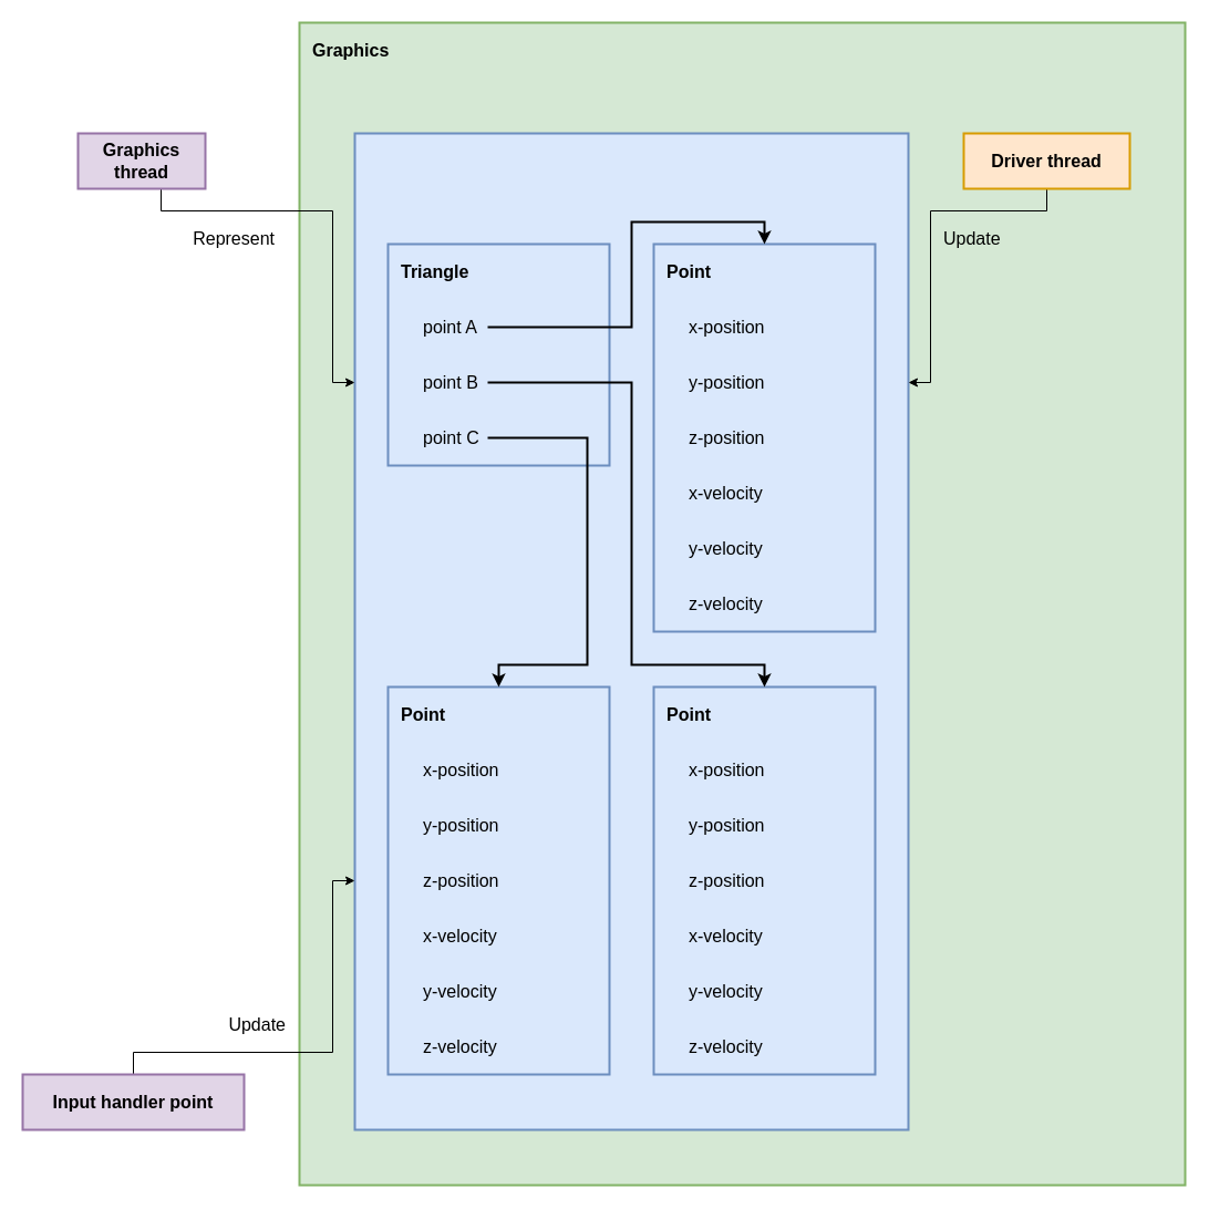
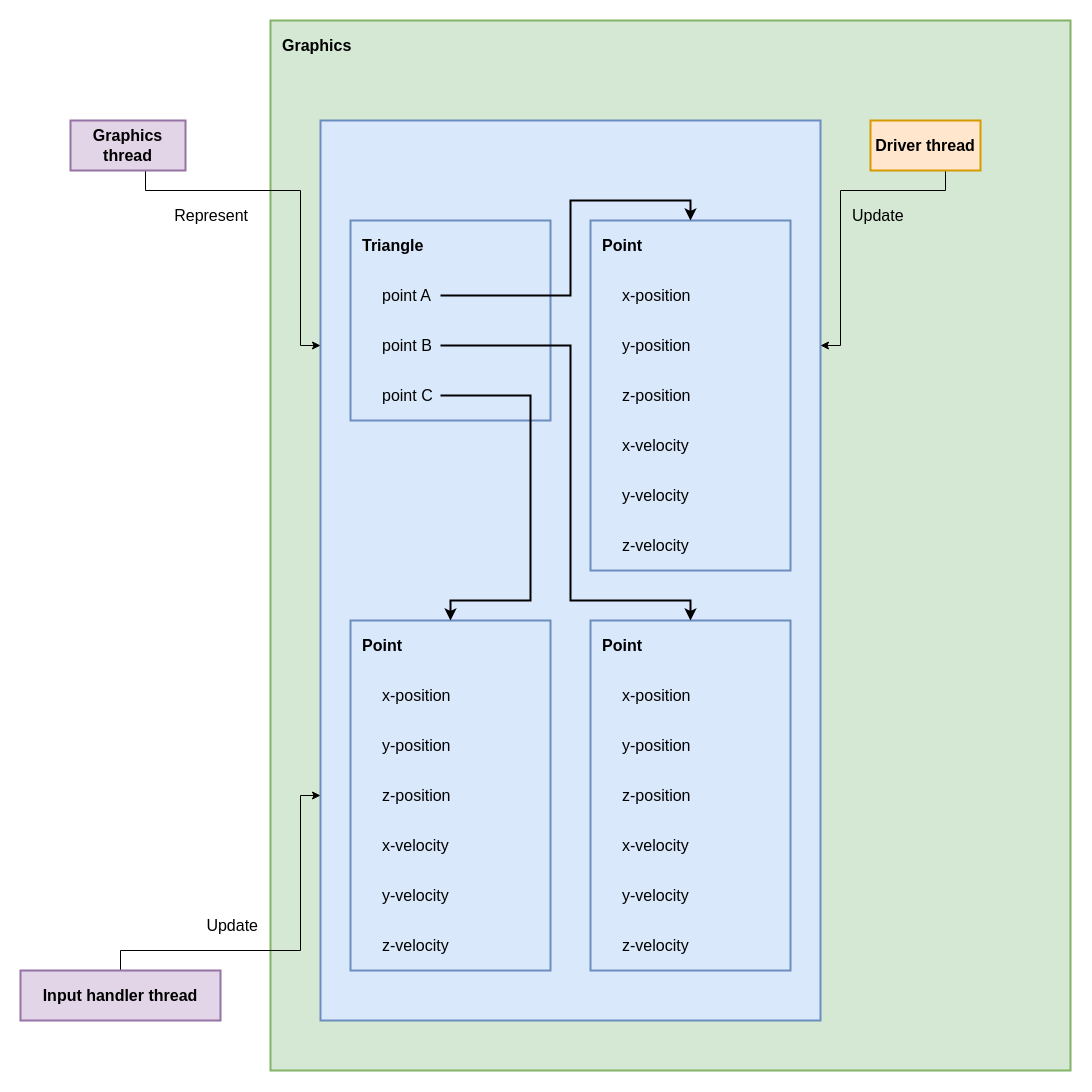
  <mxCell id="0" />
  <mxCell id="1" parent="0" />
  <mxCell id="2" value="" style="rounded=0;whiteSpace=wrap;html=1;fontSize=16;strokeColor=#82b366;strokeWidth=2;fillColor=#d5e8d4;" vertex="1" parent="1"><mxGeometry x="270" y="20" width="800" height="1050" as="geometry" /></mxCell>
  <mxCell id="3" value="" style="group" vertex="1" connectable="0" parent="1"><mxGeometry x="320" y="120" width="500" height="900" as="geometry" /></mxCell>
  <mxCell id="4" value="" style="rounded=0;whiteSpace=wrap;html=1;fontSize=16;strokeColor=#6c8ebf;strokeWidth=2;fillColor=#dae8fc;" vertex="1" parent="3"><mxGeometry width="500" height="900" as="geometry" /></mxCell>
  <mxCell id="5" value="" style="group" vertex="1" connectable="0" parent="1"><mxGeometry x="350" y="220" width="200" height="200" as="geometry" /></mxCell>
  <mxCell id="6" value="" style="rounded=0;whiteSpace=wrap;html=1;fontSize=16;strokeColor=#6c8ebf;strokeWidth=2;fillColor=#dae8fc;" vertex="1" parent="5"><mxGeometry width="200" height="200" as="geometry" /></mxCell>
  <mxCell id="7" value="&lt;b&gt;Triangle&lt;/b&gt;" style="text;html=1;strokeColor=none;fillColor=none;align=left;verticalAlign=middle;whiteSpace=wrap;rounded=0;fontSize=16;" vertex="1" parent="5"><mxGeometry x="10" width="70" height="50" as="geometry" /></mxCell>
  <mxCell id="8" value="point A" style="text;html=1;strokeColor=none;fillColor=none;align=left;verticalAlign=middle;whiteSpace=wrap;rounded=0;fontSize=16;" vertex="1" parent="5"><mxGeometry x="30" y="50" width="60" height="50" as="geometry" /></mxCell>
  <mxCell id="9" value="point B" style="text;html=1;strokeColor=none;fillColor=none;align=left;verticalAlign=middle;whiteSpace=wrap;rounded=0;fontSize=16;" vertex="1" parent="5"><mxGeometry x="30" y="100" width="60" height="50" as="geometry" /></mxCell>
  <mxCell id="10" value="point C" style="text;html=1;strokeColor=none;fillColor=none;align=left;verticalAlign=middle;whiteSpace=wrap;rounded=0;fontSize=16;" vertex="1" parent="5"><mxGeometry x="30" y="150" width="60" height="50" as="geometry" /></mxCell>
  <mxCell id="11" value="" style="group" vertex="1" connectable="0" parent="1"><mxGeometry x="590" y="220" width="200" height="350" as="geometry" /></mxCell>
  <mxCell id="12" value="" style="rounded=0;whiteSpace=wrap;html=1;fontSize=16;strokeColor=#6c8ebf;strokeWidth=2;fillColor=#dae8fc;" vertex="1" parent="11"><mxGeometry width="200" height="350" as="geometry" /></mxCell>
  <mxCell id="13" value="&lt;div align=&quot;left&quot;&gt;&lt;b&gt;Point&lt;/b&gt;&lt;/div&gt;" style="text;html=1;strokeColor=none;fillColor=none;align=left;verticalAlign=middle;whiteSpace=wrap;rounded=0;fontSize=16;" vertex="1" parent="11"><mxGeometry x="10" width="50" height="50" as="geometry" /></mxCell>
  <mxCell id="14" value="x-position" style="text;html=1;strokeColor=none;fillColor=none;align=left;verticalAlign=middle;whiteSpace=wrap;rounded=0;fontSize=16;" vertex="1" parent="11"><mxGeometry x="30" y="50" width="80" height="50" as="geometry" /></mxCell>
  <mxCell id="15" value="y-position" style="text;html=1;strokeColor=none;fillColor=none;align=left;verticalAlign=middle;whiteSpace=wrap;rounded=0;fontSize=16;" vertex="1" parent="11"><mxGeometry x="30" y="100" width="80" height="50" as="geometry" /></mxCell>
  <mxCell id="16" value="z-position" style="text;html=1;strokeColor=none;fillColor=none;align=left;verticalAlign=middle;whiteSpace=wrap;rounded=0;fontSize=16;" vertex="1" parent="11"><mxGeometry x="30" y="150" width="80" height="50" as="geometry" /></mxCell>
  <mxCell id="17" value="x-velocity" style="text;html=1;strokeColor=none;fillColor=none;align=left;verticalAlign=middle;whiteSpace=wrap;rounded=0;fontSize=16;" vertex="1" parent="11"><mxGeometry x="30" y="200" width="80" height="50" as="geometry" /></mxCell>
  <mxCell id="18" value="y-velocity" style="text;html=1;strokeColor=none;fillColor=none;align=left;verticalAlign=middle;whiteSpace=wrap;rounded=0;fontSize=16;" vertex="1" parent="11"><mxGeometry x="30" y="250" width="80" height="50" as="geometry" /></mxCell>
  <mxCell id="19" value="z-velocity" style="text;html=1;strokeColor=none;fillColor=none;align=left;verticalAlign=middle;whiteSpace=wrap;rounded=0;fontSize=16;" vertex="1" parent="11"><mxGeometry x="30" y="300" width="80" height="50" as="geometry" /></mxCell>
  <mxCell id="20" style="edgeStyle=orthogonalEdgeStyle;rounded=0;orthogonalLoop=1;jettySize=auto;html=1;exitX=1;exitY=0.5;exitDx=0;exitDy=0;entryX=0.5;entryY=0;entryDx=0;entryDy=0;fontSize=16;strokeWidth=2;" edge="1" parent="1" source="8" target="12"><mxGeometry relative="1" as="geometry"><Array as="points"><mxPoint x="570" y="295" /><mxPoint x="570" y="200" /><mxPoint x="690" y="200" /></Array></mxGeometry></mxCell>
  <mxCell id="21" value="" style="group" vertex="1" connectable="0" parent="1"><mxGeometry x="590" y="620" width="200" height="350" as="geometry" /></mxCell>
  <mxCell id="22" value="" style="rounded=0;whiteSpace=wrap;html=1;fontSize=16;strokeColor=#6c8ebf;strokeWidth=2;fillColor=#dae8fc;" vertex="1" parent="21"><mxGeometry width="200" height="350" as="geometry" /></mxCell>
  <mxCell id="23" value="&lt;div align=&quot;left&quot;&gt;&lt;b&gt;Point&lt;/b&gt;&lt;/div&gt;" style="text;html=1;strokeColor=none;fillColor=none;align=left;verticalAlign=middle;whiteSpace=wrap;rounded=0;fontSize=16;" vertex="1" parent="21"><mxGeometry x="10" width="50" height="50" as="geometry" /></mxCell>
  <mxCell id="24" value="x-position" style="text;html=1;strokeColor=none;fillColor=none;align=left;verticalAlign=middle;whiteSpace=wrap;rounded=0;fontSize=16;" vertex="1" parent="21"><mxGeometry x="30" y="50" width="80" height="50" as="geometry" /></mxCell>
  <mxCell id="25" value="y-position" style="text;html=1;strokeColor=none;fillColor=none;align=left;verticalAlign=middle;whiteSpace=wrap;rounded=0;fontSize=16;" vertex="1" parent="21"><mxGeometry x="30" y="100" width="80" height="50" as="geometry" /></mxCell>
  <mxCell id="26" value="z-position" style="text;html=1;strokeColor=none;fillColor=none;align=left;verticalAlign=middle;whiteSpace=wrap;rounded=0;fontSize=16;" vertex="1" parent="21"><mxGeometry x="30" y="150" width="80" height="50" as="geometry" /></mxCell>
  <mxCell id="27" value="x-velocity" style="text;html=1;strokeColor=none;fillColor=none;align=left;verticalAlign=middle;whiteSpace=wrap;rounded=0;fontSize=16;" vertex="1" parent="21"><mxGeometry x="30" y="200" width="80" height="50" as="geometry" /></mxCell>
  <mxCell id="28" value="y-velocity" style="text;html=1;strokeColor=none;fillColor=none;align=left;verticalAlign=middle;whiteSpace=wrap;rounded=0;fontSize=16;" vertex="1" parent="21"><mxGeometry x="30" y="250" width="80" height="50" as="geometry" /></mxCell>
  <mxCell id="29" value="z-velocity" style="text;html=1;strokeColor=none;fillColor=none;align=left;verticalAlign=middle;whiteSpace=wrap;rounded=0;fontSize=16;" vertex="1" parent="21"><mxGeometry x="30" y="300" width="80" height="50" as="geometry" /></mxCell>
  <mxCell id="30" style="edgeStyle=orthogonalEdgeStyle;rounded=0;orthogonalLoop=1;jettySize=auto;html=1;exitX=1;exitY=0.5;exitDx=0;exitDy=0;entryX=0.5;entryY=0;entryDx=0;entryDy=0;fontSize=16;strokeWidth=2;" edge="1" parent="1" source="9" target="22"><mxGeometry relative="1" as="geometry"><Array as="points"><mxPoint x="570" y="345" /><mxPoint x="570" y="600" /><mxPoint x="690" y="600" /></Array></mxGeometry></mxCell>
  <mxCell id="31" value="" style="group" vertex="1" connectable="0" parent="1"><mxGeometry x="350" y="620" width="200" height="350" as="geometry" /></mxCell>
  <mxCell id="32" value="" style="rounded=0;whiteSpace=wrap;html=1;fontSize=16;strokeColor=#6c8ebf;strokeWidth=2;fillColor=#dae8fc;" vertex="1" parent="31"><mxGeometry width="200" height="350" as="geometry" /></mxCell>
  <mxCell id="33" value="&lt;div align=&quot;left&quot;&gt;&lt;b&gt;Point&lt;/b&gt;&lt;/div&gt;" style="text;html=1;strokeColor=none;fillColor=none;align=left;verticalAlign=middle;whiteSpace=wrap;rounded=0;fontSize=16;" vertex="1" parent="31"><mxGeometry x="10" width="50" height="50" as="geometry" /></mxCell>
  <mxCell id="34" value="x-position" style="text;html=1;strokeColor=none;fillColor=none;align=left;verticalAlign=middle;whiteSpace=wrap;rounded=0;fontSize=16;" vertex="1" parent="31"><mxGeometry x="30" y="50" width="80" height="50" as="geometry" /></mxCell>
  <mxCell id="35" value="y-position" style="text;html=1;strokeColor=none;fillColor=none;align=left;verticalAlign=middle;whiteSpace=wrap;rounded=0;fontSize=16;" vertex="1" parent="31"><mxGeometry x="30" y="100" width="80" height="50" as="geometry" /></mxCell>
  <mxCell id="36" value="z-position" style="text;html=1;strokeColor=none;fillColor=none;align=left;verticalAlign=middle;whiteSpace=wrap;rounded=0;fontSize=16;" vertex="1" parent="31"><mxGeometry x="30" y="150" width="80" height="50" as="geometry" /></mxCell>
  <mxCell id="37" value="x-velocity" style="text;html=1;strokeColor=none;fillColor=none;align=left;verticalAlign=middle;whiteSpace=wrap;rounded=0;fontSize=16;" vertex="1" parent="31"><mxGeometry x="30" y="200" width="80" height="50" as="geometry" /></mxCell>
  <mxCell id="38" value="y-velocity" style="text;html=1;strokeColor=none;fillColor=none;align=left;verticalAlign=middle;whiteSpace=wrap;rounded=0;fontSize=16;" vertex="1" parent="31"><mxGeometry x="30" y="250" width="80" height="50" as="geometry" /></mxCell>
  <mxCell id="39" value="z-velocity" style="text;html=1;strokeColor=none;fillColor=none;align=left;verticalAlign=middle;whiteSpace=wrap;rounded=0;fontSize=16;" vertex="1" parent="31"><mxGeometry x="30" y="300" width="80" height="50" as="geometry" /></mxCell>
  <mxCell id="40" style="edgeStyle=orthogonalEdgeStyle;rounded=0;orthogonalLoop=1;jettySize=auto;html=1;exitX=1;exitY=0.5;exitDx=0;exitDy=0;entryX=0.5;entryY=0;entryDx=0;entryDy=0;fontSize=16;strokeWidth=2;" edge="1" parent="1" source="10" target="32"><mxGeometry relative="1" as="geometry"><Array as="points"><mxPoint x="530" y="395" /><mxPoint x="530" y="600" /><mxPoint x="450" y="600" /></Array></mxGeometry></mxCell>
  <mxCell id="41" value="Update" style="text;html=1;strokeColor=none;fillColor=none;align=left;verticalAlign=middle;whiteSpace=wrap;rounded=0;fontSize=16;" vertex="1" parent="1"><mxGeometry x="850" y="190" width="60" height="50" as="geometry" /></mxCell>
  <mxCell id="42" style="edgeStyle=orthogonalEdgeStyle;rounded=0;orthogonalLoop=1;jettySize=auto;html=1;fontSize=16;endArrow=classic;endFill=1;strokeWidth=1;entryX=0;entryY=0.25;entryDx=0;entryDy=0;exitX=0.5;exitY=1;exitDx=0;exitDy=0;" edge="1" parent="1" source="48" target="4"><mxGeometry relative="1" as="geometry"><mxPoint x="130" y="190" as="sourcePoint" /><mxPoint x="250" y="440" as="targetPoint" /><Array as="points"><mxPoint x="145" y="190" /><mxPoint x="300" y="190" /><mxPoint x="300" y="345" /></Array></mxGeometry></mxCell>
  <mxCell id="43" value="&lt;div align=&quot;right&quot;&gt;Represent&lt;/div&gt;" style="text;html=1;strokeColor=none;fillColor=none;align=right;verticalAlign=middle;whiteSpace=wrap;rounded=0;fontSize=16;" vertex="1" parent="1"><mxGeometry x="170" y="190" width="80" height="50" as="geometry" /></mxCell>
  <mxCell id="44" value="&lt;div align=&quot;right&quot;&gt;Update&lt;/div&gt;" style="text;html=1;strokeColor=none;fillColor=none;align=right;verticalAlign=middle;whiteSpace=wrap;rounded=0;fontSize=16;" vertex="1" parent="1"><mxGeometry x="200" y="900" width="60" height="50" as="geometry" /></mxCell>
  <mxCell id="45" style="edgeStyle=orthogonalEdgeStyle;rounded=0;orthogonalLoop=1;jettySize=auto;html=1;fontSize=16;endArrow=classic;endFill=1;strokeWidth=1;entryX=0;entryY=0.75;entryDx=0;entryDy=0;exitX=0.5;exitY=0;exitDx=0;exitDy=0;" edge="1" parent="1" source="49" target="4"><mxGeometry relative="1" as="geometry"><mxPoint x="100" y="950" as="sourcePoint" /><mxPoint x="200" y="760" as="targetPoint" /><Array as="points"><mxPoint x="120" y="950" /><mxPoint x="300" y="950" /><mxPoint x="300" y="795" /></Array></mxGeometry></mxCell>
  <mxCell id="46" style="edgeStyle=orthogonalEdgeStyle;rounded=0;orthogonalLoop=1;jettySize=auto;html=1;exitX=0.5;exitY=1;exitDx=0;exitDy=0;entryX=1;entryY=0.25;entryDx=0;entryDy=0;fontSize=16;endArrow=classic;endFill=1;strokeWidth=1;" edge="1" parent="1" source="50" target="4"><mxGeometry relative="1" as="geometry"><mxPoint x="945" y="170" as="sourcePoint" /><Array as="points"><mxPoint x="945" y="190" /><mxPoint x="840" y="190" /><mxPoint x="840" y="345" /></Array></mxGeometry></mxCell>
  <mxCell id="47" value="&lt;b&gt;Graphics&lt;/b&gt;" style="text;html=1;strokeColor=none;fillColor=none;align=left;verticalAlign=middle;whiteSpace=wrap;rounded=0;fontSize=16;" vertex="1" parent="1"><mxGeometry x="280" y="20" width="60" height="50" as="geometry" /></mxCell>
  <mxCell id="48" value="&lt;b&gt;Graphics thread&lt;br&gt;&lt;/b&gt;" style="text;html=1;strokeColor=#9673a6;fillColor=#e1d5e7;align=center;verticalAlign=middle;whiteSpace=wrap;rounded=0;fontSize=16;strokeWidth=2;" vertex="1" parent="1"><mxGeometry x="70" y="120" width="115" height="50" as="geometry" /></mxCell>
- <mxCell id="49" value="&lt;b&gt;Input handler point&lt;br&gt;&lt;/b&gt;" style="text;html=1;strokeColor=#9673a6;fillColor=#e1d5e7;align=center;verticalAlign=middle;whiteSpace=wrap;rounded=0;fontSize=16;strokeWidth=2;" vertex="1" parent="1"><mxGeometry x="20" y="970" width="200" height="50" as="geometry" /></mxCell>
- <mxCell id="50" value="&lt;b&gt;Driver thread&lt;br&gt;&lt;/b&gt;" style="text;html=1;strokeColor=#d79b00;fillColor=#ffe6cc;align=center;verticalAlign=middle;whiteSpace=wrap;rounded=0;fontSize=16;strokeWidth=2;" vertex="1" parent="1"><mxGeometry x="870" y="120" width="150" height="50" as="geometry" /></mxCell>
+ <mxCell id="49" value="&lt;b&gt;Input handler thread&lt;br&gt;&lt;/b&gt;" style="text;html=1;strokeColor=#9673a6;fillColor=#e1d5e7;align=center;verticalAlign=middle;whiteSpace=wrap;rounded=0;fontSize=16;strokeWidth=2;" vertex="1" parent="1"><mxGeometry x="20" y="970" width="200" height="50" as="geometry" /></mxCell>
+ <mxCell id="50" value="&lt;b&gt;Driver thread&lt;br&gt;&lt;/b&gt;" style="text;html=1;strokeColor=#d79b00;fillColor=#ffe6cc;align=center;verticalAlign=middle;whiteSpace=wrap;rounded=0;fontSize=16;strokeWidth=2;" vertex="1" parent="1"><mxGeometry x="870" y="120" width="110" height="50" as="geometry" /></mxCell>
